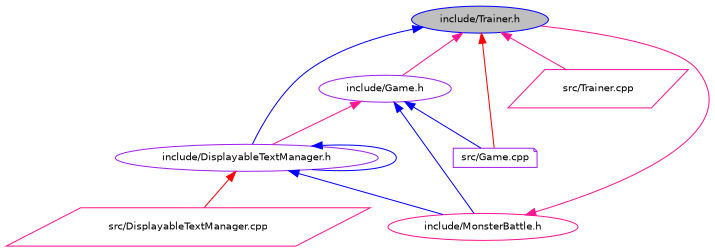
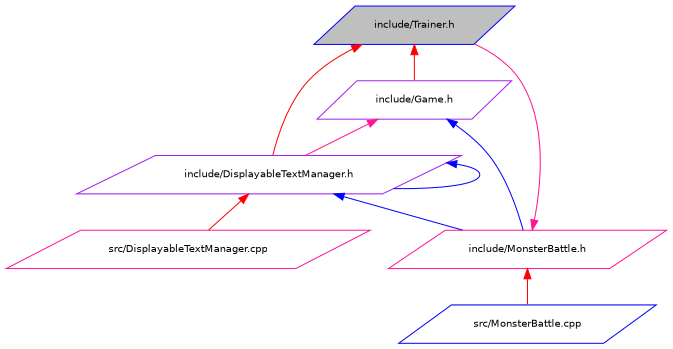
  digraph {
    node [color=purple fillcolor=white fontname=Helvetica fontsize=10 shape=parallelogram style=filled]
    edge [color=deeppink dir=back fontname=Helvetica fontsize=10 labelfontname=Helvetica labelfontsize=10 style=solid]
-   n1 [color=blue fillcolor=grey75 fontcolor=black height=0.2 label="include/Trainer.h" shape=ellipse width=0.4]
-   n2 [height=0.2 label="include/Game.h" shape=ellipse width=0.4]
-   n3 [height=0.2 label="include/DisplayableTextManager.h" shape=ellipse width=0.4]
-   n4 [height=0.2 label="src/Game.cpp" shape=note width=0.4]
-   n5 [color=deeppink height=0.2 label="src/Trainer.cpp" width=0.4]
-   n6 [color=deeppink height=0.2 label="include/MonsterBattle.h" shape=ellipse width=0.4]
+   n1 [color=blue fillcolor=grey75 fontcolor=black height=0.2 label="include/Trainer.h" width=0.4]
+   n2 [height=0.2 label="include/Game.h" width=0.4]
+   n3 [height=0.2 label="include/DisplayableTextManager.h" width=0.4]
+   n6 [color=deeppink height=0.2 label="include/MonsterBattle.h" width=0.4]
    n7 [color=deeppink height=0.2 label="src/DisplayableTextManager.cpp" width=0.4]
-   n1 -> n2
-   n1 -> n3 [color=blue]
-   n1 -> n4 [color=red]
-   n1 -> n5
+   n8 [color=blue height=0.2 label="src/MonsterBattle.cpp" width=0.4]
+   n1 -> n2 [color=red]
+   n1 -> n3 [color=red]
    n2 -> n3
-   n2 -> n4 [color=blue]
    n2 -> n6 [color=blue]
    n3 -> n3 [color=blue]
    n3 -> n6 [color=blue]
    n3 -> n7 [color=red]
    n6 -> n1
+   n6 -> n8 [color=red]
  }
